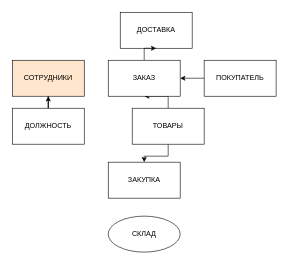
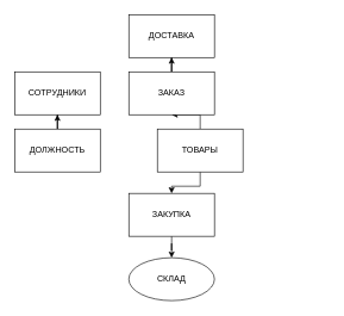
  <mxCell id="0" />
  <mxCell id="1" parent="0" />
  <mxCell id="2" style="edgeStyle=orthogonalEdgeStyle;rounded=0;orthogonalLoop=1;jettySize=auto;html=1;entryX=0.5;entryY=0;entryDx=0;entryDy=0;" parent="1" source="4" target="6" edge="1"><mxGeometry relative="1" as="geometry" /></mxCell>
  <mxCell id="3" style="edgeStyle=orthogonalEdgeStyle;rounded=0;orthogonalLoop=1;jettySize=auto;html=1;entryX=0.5;entryY=1;entryDx=0;entryDy=0;" parent="1" source="4" target="15" edge="1"><mxGeometry relative="1" as="geometry" /></mxCell>
  <mxCell id="4" value="ТОВАРЫ" style="rounded=0;whiteSpace=wrap;html=1;" parent="1" vertex="1"><mxGeometry x="220" y="180" width="120" height="60" as="geometry" /></mxCell>
+ <mxCell id="5" style="edgeStyle=orthogonalEdgeStyle;rounded=0;orthogonalLoop=1;jettySize=auto;html=1;entryX=0.5;entryY=0;entryDx=0;entryDy=0;" parent="1" source="6" target="11" edge="1"><mxGeometry relative="1" as="geometry" /></mxCell>
  <mxCell id="6" value="ЗАКУПКА" style="rounded=0;whiteSpace=wrap;html=1;" parent="1" vertex="1"><mxGeometry x="180" y="270" width="120" height="60" as="geometry" /></mxCell>
- <mxCell id="7" style="edgeStyle=orthogonalEdgeStyle;rounded=0;orthogonalLoop=1;jettySize=auto;html=1;entryX=1;entryY=0.5;entryDx=0;entryDy=0;" parent="1" source="8" target="15" edge="1"><mxGeometry relative="1" as="geometry" /></mxCell>
- <mxCell id="8" value="ПОКУПАТЕЛЬ" style="rounded=0;whiteSpace=wrap;html=1;" parent="1" vertex="1"><mxGeometry x="340" y="100" width="120" height="60" as="geometry" /></mxCell>
- <mxCell id="9" value="СОТРУДНИКИ" style="rounded=0;whiteSpace=wrap;html=1;fillColor=#ffe6cc;" parent="1" vertex="1"><mxGeometry x="20" y="100" width="120" height="60" as="geometry" /></mxCell>
- <mxCell id="10" value="ДОСТАВКА" style="rounded=0;whiteSpace=wrap;html=1;" parent="1" vertex="1"><mxGeometry x="200" y="20" width="120" height="60" as="geometry" /></mxCell>
+ <mxCell id="9" value="СОТРУДНИКИ" style="rounded=0;whiteSpace=wrap;html=1;" parent="1" vertex="1"><mxGeometry x="20" y="100" width="120" height="60" as="geometry" /></mxCell>
+ <mxCell id="10" value="ДОСТАВКА" style="rounded=0;whiteSpace=wrap;html=1;" parent="1" vertex="1"><mxGeometry x="180" y="20" width="120" height="60" as="geometry" /></mxCell>
  <mxCell id="11" value="СКЛАД" style="ellipse;whiteSpace=wrap;html=1;" parent="1" vertex="1"><mxGeometry x="180" y="360" width="120" height="60" as="geometry" /></mxCell>
  <mxCell id="12" style="edgeStyle=orthogonalEdgeStyle;rounded=0;orthogonalLoop=1;jettySize=auto;html=1;entryX=0.5;entryY=1;entryDx=0;entryDy=0;" parent="1" source="13" target="9" edge="1"><mxGeometry relative="1" as="geometry" /></mxCell>
  <mxCell id="13" value="ДОЛЖНОСТЬ" style="rounded=0;whiteSpace=wrap;html=1;" parent="1" vertex="1"><mxGeometry x="20" y="180" width="120" height="60" as="geometry" /></mxCell>
  <mxCell id="14" style="edgeStyle=orthogonalEdgeStyle;rounded=0;orthogonalLoop=1;jettySize=auto;html=1;entryX=0.5;entryY=1;entryDx=0;entryDy=0;" parent="1" source="15" target="10" edge="1"><mxGeometry relative="1" as="geometry" /></mxCell>
  <mxCell id="15" value="ЗАКАЗ" style="rounded=0;whiteSpace=wrap;html=1;" parent="1" vertex="1"><mxGeometry x="180" y="100" width="120" height="60" as="geometry" /></mxCell>
